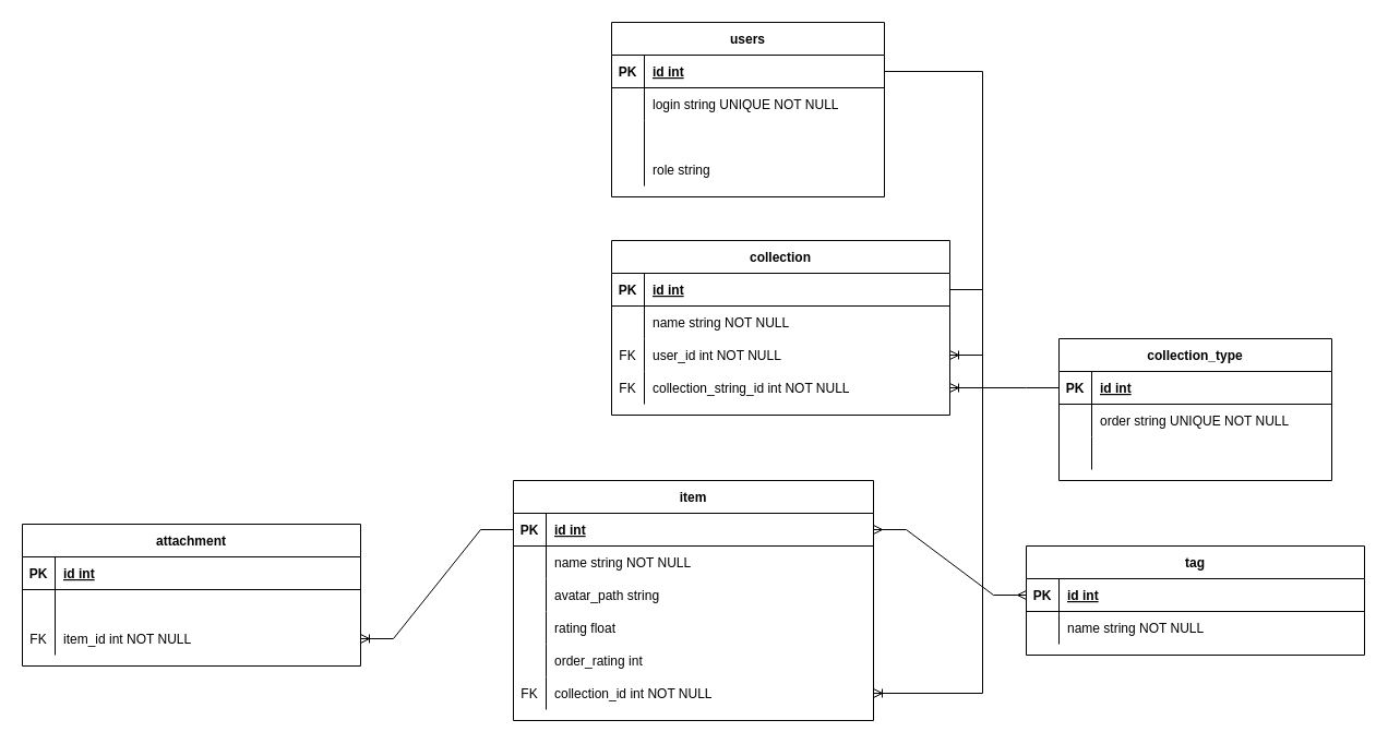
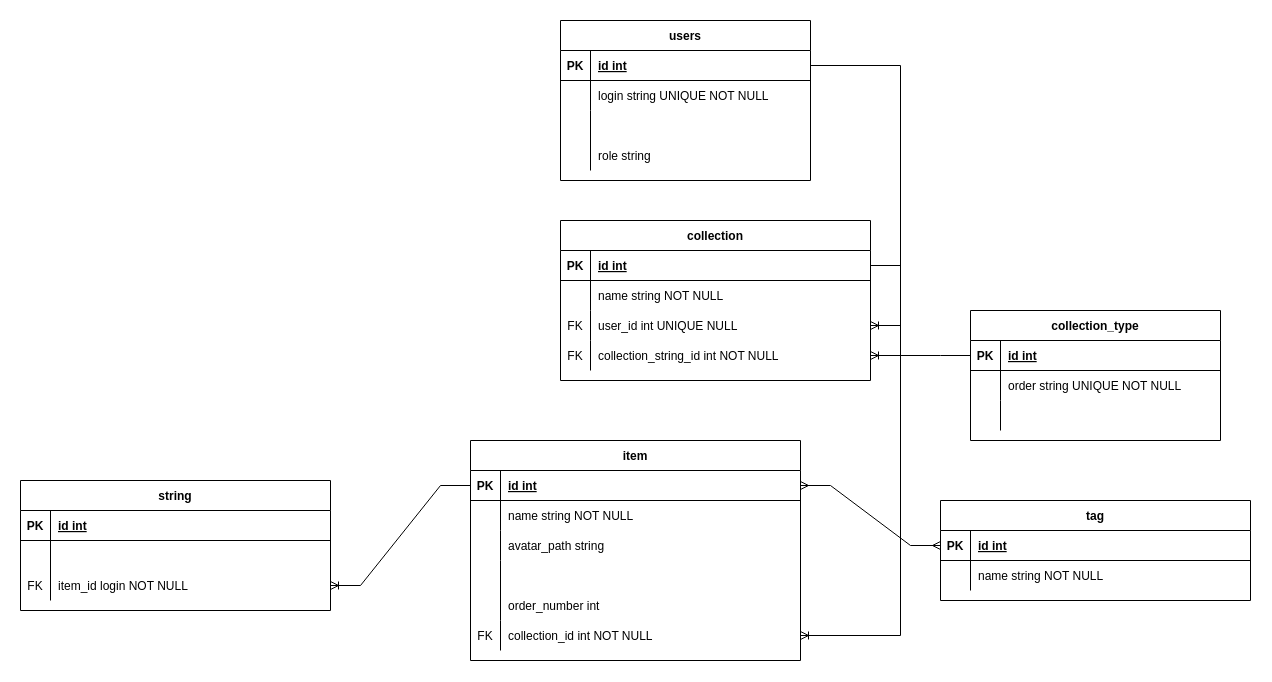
  <mxCell id="0" />
  <mxCell id="1" parent="0" />
  <mxCell id="2" value="users" style="shape=table;startSize=30;container=1;collapsible=1;childLayout=tableLayout;fixedRows=1;rowLines=0;fontStyle=1;align=center;resizeLast=1;" parent="1" vertex="1"><mxGeometry x="560" y="20" width="250" height="160" as="geometry" /></mxCell>
  <mxCell id="3" value="" style="shape=partialRectangle;collapsible=0;dropTarget=0;pointerEvents=0;fillColor=none;points=[[0,0.5],[1,0.5]];portConstraint=eastwest;top=0;left=0;right=0;bottom=1;" parent="2" vertex="1"><mxGeometry y="30" width="250" height="30" as="geometry" /></mxCell>
  <mxCell id="4" value="PK" style="shape=partialRectangle;overflow=hidden;connectable=0;fillColor=none;top=0;left=0;bottom=0;right=0;fontStyle=1;" parent="3" vertex="1"><mxGeometry width="30" height="30" as="geometry"><mxRectangle width="30" height="30" as="alternateBounds" /></mxGeometry></mxCell>
  <mxCell id="5" value="id int" style="shape=partialRectangle;overflow=hidden;connectable=0;fillColor=none;top=0;left=0;bottom=0;right=0;align=left;spacingLeft=6;fontStyle=5;" parent="3" vertex="1"><mxGeometry x="30" width="220" height="30" as="geometry"><mxRectangle width="220" height="30" as="alternateBounds" /></mxGeometry></mxCell>
  <mxCell id="6" value="" style="shape=partialRectangle;collapsible=0;dropTarget=0;pointerEvents=0;fillColor=none;points=[[0,0.5],[1,0.5]];portConstraint=eastwest;top=0;left=0;right=0;bottom=0;" parent="2" vertex="1"><mxGeometry y="60" width="250" height="30" as="geometry" /></mxCell>
  <mxCell id="7" value="" style="shape=partialRectangle;overflow=hidden;connectable=0;fillColor=none;top=0;left=0;bottom=0;right=0;" parent="6" vertex="1"><mxGeometry width="30" height="30" as="geometry"><mxRectangle width="30" height="30" as="alternateBounds" /></mxGeometry></mxCell>
  <mxCell id="8" value="login string UNIQUE NOT NULL" style="shape=partialRectangle;overflow=hidden;connectable=0;fillColor=none;top=0;left=0;bottom=0;right=0;align=left;spacingLeft=6;" parent="6" vertex="1"><mxGeometry x="30" width="220" height="30" as="geometry"><mxRectangle width="220" height="30" as="alternateBounds" /></mxGeometry></mxCell>
  <mxCell id="9" value="" style="shape=partialRectangle;collapsible=0;dropTarget=0;pointerEvents=0;fillColor=none;points=[[0,0.5],[1,0.5]];portConstraint=eastwest;top=0;left=0;right=0;bottom=0;" parent="2" vertex="1"><mxGeometry y="90" width="250" height="30" as="geometry" /></mxCell>
  <mxCell id="10" value="" style="shape=partialRectangle;overflow=hidden;connectable=0;fillColor=none;top=0;left=0;bottom=0;right=0;" parent="9" vertex="1"><mxGeometry width="30" height="30" as="geometry"><mxRectangle width="30" height="30" as="alternateBounds" /></mxGeometry></mxCell>
  <mxCell id="11" value="" style="shape=partialRectangle;collapsible=0;dropTarget=0;pointerEvents=0;fillColor=none;points=[[0,0.5],[1,0.5]];portConstraint=eastwest;top=0;left=0;right=0;bottom=0;" parent="2" vertex="1"><mxGeometry y="120" width="250" height="30" as="geometry" /></mxCell>
  <mxCell id="12" value="" style="shape=partialRectangle;overflow=hidden;connectable=0;fillColor=none;top=0;left=0;bottom=0;right=0;" parent="11" vertex="1"><mxGeometry width="30" height="30" as="geometry"><mxRectangle width="30" height="30" as="alternateBounds" /></mxGeometry></mxCell>
  <mxCell id="13" value="role string" style="shape=partialRectangle;overflow=hidden;connectable=0;fillColor=none;top=0;left=0;bottom=0;right=0;align=left;spacingLeft=6;" parent="11" vertex="1"><mxGeometry x="30" width="220" height="30" as="geometry"><mxRectangle width="220" height="30" as="alternateBounds" /></mxGeometry></mxCell>
  <mxCell id="14" value="collection_type" style="shape=table;startSize=30;container=1;collapsible=1;childLayout=tableLayout;fixedRows=1;rowLines=0;fontStyle=1;align=center;resizeLast=1;" parent="1" vertex="1"><mxGeometry x="970" y="310" width="250" height="130" as="geometry" /></mxCell>
  <mxCell id="15" value="" style="shape=partialRectangle;collapsible=0;dropTarget=0;pointerEvents=0;fillColor=none;points=[[0,0.5],[1,0.5]];portConstraint=eastwest;top=0;left=0;right=0;bottom=1;" parent="14" vertex="1"><mxGeometry y="30" width="250" height="30" as="geometry" /></mxCell>
  <mxCell id="16" value="PK" style="shape=partialRectangle;overflow=hidden;connectable=0;fillColor=none;top=0;left=0;bottom=0;right=0;fontStyle=1;" parent="15" vertex="1"><mxGeometry width="30" height="30" as="geometry"><mxRectangle width="30" height="30" as="alternateBounds" /></mxGeometry></mxCell>
  <mxCell id="17" value="id int" style="shape=partialRectangle;overflow=hidden;connectable=0;fillColor=none;top=0;left=0;bottom=0;right=0;align=left;spacingLeft=6;fontStyle=5;" parent="15" vertex="1"><mxGeometry x="30" width="220" height="30" as="geometry"><mxRectangle width="220" height="30" as="alternateBounds" /></mxGeometry></mxCell>
  <mxCell id="18" value="" style="shape=partialRectangle;collapsible=0;dropTarget=0;pointerEvents=0;fillColor=none;points=[[0,0.5],[1,0.5]];portConstraint=eastwest;top=0;left=0;right=0;bottom=0;" parent="14" vertex="1"><mxGeometry y="60" width="250" height="30" as="geometry" /></mxCell>
  <mxCell id="19" value="" style="shape=partialRectangle;overflow=hidden;connectable=0;fillColor=none;top=0;left=0;bottom=0;right=0;" parent="18" vertex="1"><mxGeometry width="30" height="30" as="geometry"><mxRectangle width="30" height="30" as="alternateBounds" /></mxGeometry></mxCell>
  <mxCell id="20" value="order string UNIQUE NOT NULL" style="shape=partialRectangle;overflow=hidden;connectable=0;fillColor=none;top=0;left=0;bottom=0;right=0;align=left;spacingLeft=6;" parent="18" vertex="1"><mxGeometry x="30" width="220" height="30" as="geometry"><mxRectangle width="220" height="30" as="alternateBounds" /></mxGeometry></mxCell>
  <mxCell id="21" value="" style="shape=partialRectangle;collapsible=0;dropTarget=0;pointerEvents=0;fillColor=none;points=[[0,0.5],[1,0.5]];portConstraint=eastwest;top=0;left=0;right=0;bottom=0;" parent="14" vertex="1"><mxGeometry y="90" width="250" height="30" as="geometry" /></mxCell>
  <mxCell id="22" value="" style="shape=partialRectangle;overflow=hidden;connectable=0;fillColor=none;top=0;left=0;bottom=0;right=0;" parent="21" vertex="1"><mxGeometry width="30" height="30" as="geometry"><mxRectangle width="30" height="30" as="alternateBounds" /></mxGeometry></mxCell>
  <mxCell id="23" value="" style="shape=partialRectangle;overflow=hidden;connectable=0;fillColor=none;top=0;left=0;bottom=0;right=0;align=left;spacingLeft=6;" parent="21" vertex="1"><mxGeometry x="30" width="220" height="30" as="geometry"><mxRectangle width="220" height="30" as="alternateBounds" /></mxGeometry></mxCell>
  <mxCell id="24" value="collection" style="shape=table;startSize=30;container=1;collapsible=1;childLayout=tableLayout;fixedRows=1;rowLines=0;fontStyle=1;align=center;resizeLast=1;" parent="1" vertex="1"><mxGeometry x="560" y="220" width="310" height="160" as="geometry" /></mxCell>
  <mxCell id="25" value="" style="shape=partialRectangle;collapsible=0;dropTarget=0;pointerEvents=0;fillColor=none;points=[[0,0.5],[1,0.5]];portConstraint=eastwest;top=0;left=0;right=0;bottom=1;" parent="24" vertex="1"><mxGeometry y="30" width="310" height="30" as="geometry" /></mxCell>
  <mxCell id="26" value="PK" style="shape=partialRectangle;overflow=hidden;connectable=0;fillColor=none;top=0;left=0;bottom=0;right=0;fontStyle=1;" parent="25" vertex="1"><mxGeometry width="30" height="30" as="geometry"><mxRectangle width="30" height="30" as="alternateBounds" /></mxGeometry></mxCell>
  <mxCell id="27" value="id int" style="shape=partialRectangle;overflow=hidden;connectable=0;fillColor=none;top=0;left=0;bottom=0;right=0;align=left;spacingLeft=6;fontStyle=5;" parent="25" vertex="1"><mxGeometry x="30" width="280" height="30" as="geometry"><mxRectangle width="280" height="30" as="alternateBounds" /></mxGeometry></mxCell>
  <mxCell id="28" value="" style="shape=partialRectangle;collapsible=0;dropTarget=0;pointerEvents=0;fillColor=none;points=[[0,0.5],[1,0.5]];portConstraint=eastwest;top=0;left=0;right=0;bottom=0;" parent="24" vertex="1"><mxGeometry y="60" width="310" height="30" as="geometry" /></mxCell>
  <mxCell id="29" value="" style="shape=partialRectangle;overflow=hidden;connectable=0;fillColor=none;top=0;left=0;bottom=0;right=0;" parent="28" vertex="1"><mxGeometry width="30" height="30" as="geometry"><mxRectangle width="30" height="30" as="alternateBounds" /></mxGeometry></mxCell>
  <mxCell id="30" value="name string NOT NULL" style="shape=partialRectangle;overflow=hidden;connectable=0;fillColor=none;top=0;left=0;bottom=0;right=0;align=left;spacingLeft=6;" parent="28" vertex="1"><mxGeometry x="30" width="280" height="30" as="geometry"><mxRectangle width="280" height="30" as="alternateBounds" /></mxGeometry></mxCell>
  <mxCell id="31" value="" style="shape=partialRectangle;collapsible=0;dropTarget=0;pointerEvents=0;fillColor=none;points=[[0,0.5],[1,0.5]];portConstraint=eastwest;top=0;left=0;right=0;bottom=0;" parent="24" vertex="1"><mxGeometry y="90" width="310" height="30" as="geometry" /></mxCell>
  <mxCell id="32" value="FK" style="shape=partialRectangle;overflow=hidden;connectable=0;fillColor=none;top=0;left=0;bottom=0;right=0;" parent="31" vertex="1"><mxGeometry width="30" height="30" as="geometry"><mxRectangle width="30" height="30" as="alternateBounds" /></mxGeometry></mxCell>
- <mxCell id="33" value="user_id int NOT NULL" style="shape=partialRectangle;overflow=hidden;connectable=0;fillColor=none;top=0;left=0;bottom=0;right=0;align=left;spacingLeft=6;" parent="31" vertex="1"><mxGeometry x="30" width="280" height="30" as="geometry"><mxRectangle width="280" height="30" as="alternateBounds" /></mxGeometry></mxCell>
+ <mxCell id="33" value="user_id int UNIQUE NULL" style="shape=partialRectangle;overflow=hidden;connectable=0;fillColor=none;top=0;left=0;bottom=0;right=0;align=left;spacingLeft=6;" parent="31" vertex="1"><mxGeometry x="30" width="280" height="30" as="geometry"><mxRectangle width="280" height="30" as="alternateBounds" /></mxGeometry></mxCell>
  <mxCell id="34" value="" style="shape=partialRectangle;collapsible=0;dropTarget=0;pointerEvents=0;fillColor=none;points=[[0,0.5],[1,0.5]];portConstraint=eastwest;top=0;left=0;right=0;bottom=0;" parent="24" vertex="1"><mxGeometry y="120" width="310" height="30" as="geometry" /></mxCell>
  <mxCell id="35" value="FK" style="shape=partialRectangle;overflow=hidden;connectable=0;fillColor=none;top=0;left=0;bottom=0;right=0;" parent="34" vertex="1"><mxGeometry width="30" height="30" as="geometry"><mxRectangle width="30" height="30" as="alternateBounds" /></mxGeometry></mxCell>
  <mxCell id="36" value="collection_string_id int NOT NULL" style="shape=partialRectangle;overflow=hidden;connectable=0;fillColor=none;top=0;left=0;bottom=0;right=0;align=left;spacingLeft=6;" parent="34" vertex="1"><mxGeometry x="30" width="280" height="30" as="geometry"><mxRectangle width="280" height="30" as="alternateBounds" /></mxGeometry></mxCell>
  <mxCell id="37" value="" style="edgeStyle=entityRelationEdgeStyle;fontSize=12;html=1;endArrow=ERoneToMany;rounded=0;" parent="1" source="3" target="31" edge="1"><mxGeometry width="100" height="100" relative="1" as="geometry"><mxPoint x="720" y="750" as="sourcePoint" /><mxPoint x="820" y="650" as="targetPoint" /></mxGeometry></mxCell>
  <mxCell id="38" value="" style="edgeStyle=entityRelationEdgeStyle;fontSize=12;html=1;endArrow=ERoneToMany;rounded=0;" parent="1" source="15" target="34" edge="1"><mxGeometry width="100" height="100" relative="1" as="geometry"><mxPoint x="660" y="555" as="sourcePoint" /><mxPoint x="710" y="945" as="targetPoint" /></mxGeometry></mxCell>
  <mxCell id="39" value="item" style="shape=table;startSize=30;container=1;collapsible=1;childLayout=tableLayout;fixedRows=1;rowLines=0;fontStyle=1;align=center;resizeLast=1;" parent="1" vertex="1"><mxGeometry x="470" y="440" width="330" height="220" as="geometry" /></mxCell>
  <mxCell id="40" value="" style="shape=partialRectangle;collapsible=0;dropTarget=0;pointerEvents=0;fillColor=none;points=[[0,0.5],[1,0.5]];portConstraint=eastwest;top=0;left=0;right=0;bottom=1;" parent="39" vertex="1"><mxGeometry y="30" width="330" height="30" as="geometry" /></mxCell>
  <mxCell id="41" value="PK" style="shape=partialRectangle;overflow=hidden;connectable=0;fillColor=none;top=0;left=0;bottom=0;right=0;fontStyle=1;" parent="40" vertex="1"><mxGeometry width="30" height="30" as="geometry"><mxRectangle width="30" height="30" as="alternateBounds" /></mxGeometry></mxCell>
  <mxCell id="42" value="id int" style="shape=partialRectangle;overflow=hidden;connectable=0;fillColor=none;top=0;left=0;bottom=0;right=0;align=left;spacingLeft=6;fontStyle=5;" parent="40" vertex="1"><mxGeometry x="30" width="300" height="30" as="geometry"><mxRectangle width="300" height="30" as="alternateBounds" /></mxGeometry></mxCell>
  <mxCell id="43" value="" style="shape=partialRectangle;collapsible=0;dropTarget=0;pointerEvents=0;fillColor=none;points=[[0,0.5],[1,0.5]];portConstraint=eastwest;top=0;left=0;right=0;bottom=0;" parent="39" vertex="1"><mxGeometry y="60" width="330" height="30" as="geometry" /></mxCell>
  <mxCell id="44" value="" style="shape=partialRectangle;overflow=hidden;connectable=0;fillColor=none;top=0;left=0;bottom=0;right=0;" parent="43" vertex="1"><mxGeometry width="30" height="30" as="geometry"><mxRectangle width="30" height="30" as="alternateBounds" /></mxGeometry></mxCell>
  <mxCell id="45" value="name string NOT NULL" style="shape=partialRectangle;overflow=hidden;connectable=0;fillColor=none;top=0;left=0;bottom=0;right=0;align=left;spacingLeft=6;" parent="43" vertex="1"><mxGeometry x="30" width="300" height="30" as="geometry"><mxRectangle width="300" height="30" as="alternateBounds" /></mxGeometry></mxCell>
  <mxCell id="46" value="" style="shape=partialRectangle;collapsible=0;dropTarget=0;pointerEvents=0;fillColor=none;points=[[0,0.5],[1,0.5]];portConstraint=eastwest;top=0;left=0;right=0;bottom=0;" parent="39" vertex="1"><mxGeometry y="90" width="330" height="30" as="geometry" /></mxCell>
  <mxCell id="47" value="" style="shape=partialRectangle;overflow=hidden;connectable=0;fillColor=none;top=0;left=0;bottom=0;right=0;" parent="46" vertex="1"><mxGeometry width="30" height="30" as="geometry"><mxRectangle width="30" height="30" as="alternateBounds" /></mxGeometry></mxCell>
  <mxCell id="48" value="avatar_path string" style="shape=partialRectangle;overflow=hidden;connectable=0;fillColor=none;top=0;left=0;bottom=0;right=0;align=left;spacingLeft=6;" parent="46" vertex="1"><mxGeometry x="30" width="300" height="30" as="geometry"><mxRectangle width="300" height="30" as="alternateBounds" /></mxGeometry></mxCell>
  <mxCell id="49" value="" style="shape=partialRectangle;collapsible=0;dropTarget=0;pointerEvents=0;fillColor=none;points=[[0,0.5],[1,0.5]];portConstraint=eastwest;top=0;left=0;right=0;bottom=0;" parent="39" vertex="1"><mxGeometry y="120" width="330" height="30" as="geometry" /></mxCell>
  <mxCell id="50" value="" style="shape=partialRectangle;overflow=hidden;connectable=0;fillColor=none;top=0;left=0;bottom=0;right=0;" parent="49" vertex="1"><mxGeometry width="30" height="30" as="geometry"><mxRectangle width="30" height="30" as="alternateBounds" /></mxGeometry></mxCell>
- <mxCell id="51" value="rating float" style="shape=partialRectangle;overflow=hidden;connectable=0;fillColor=none;top=0;left=0;bottom=0;right=0;align=left;spacingLeft=6;" parent="49" vertex="1"><mxGeometry x="30" width="300" height="30" as="geometry"><mxRectangle width="300" height="30" as="alternateBounds" /></mxGeometry></mxCell>
  <mxCell id="52" value="" style="shape=partialRectangle;collapsible=0;dropTarget=0;pointerEvents=0;fillColor=none;points=[[0,0.5],[1,0.5]];portConstraint=eastwest;top=0;left=0;right=0;bottom=0;" parent="39" vertex="1"><mxGeometry y="150" width="330" height="30" as="geometry" /></mxCell>
  <mxCell id="53" value="" style="shape=partialRectangle;overflow=hidden;connectable=0;fillColor=none;top=0;left=0;bottom=0;right=0;" parent="52" vertex="1"><mxGeometry width="30" height="30" as="geometry"><mxRectangle width="30" height="30" as="alternateBounds" /></mxGeometry></mxCell>
- <mxCell id="54" value="order_rating int " style="shape=partialRectangle;overflow=hidden;connectable=0;fillColor=none;top=0;left=0;bottom=0;right=0;align=left;spacingLeft=6;" parent="52" vertex="1"><mxGeometry x="30" width="300" height="30" as="geometry"><mxRectangle width="300" height="30" as="alternateBounds" /></mxGeometry></mxCell>
+ <mxCell id="54" value="order_number int " style="shape=partialRectangle;overflow=hidden;connectable=0;fillColor=none;top=0;left=0;bottom=0;right=0;align=left;spacingLeft=6;" parent="52" vertex="1"><mxGeometry x="30" width="300" height="30" as="geometry"><mxRectangle width="300" height="30" as="alternateBounds" /></mxGeometry></mxCell>
  <mxCell id="55" value="" style="shape=partialRectangle;collapsible=0;dropTarget=0;pointerEvents=0;fillColor=none;points=[[0,0.5],[1,0.5]];portConstraint=eastwest;top=0;left=0;right=0;bottom=0;" parent="39" vertex="1"><mxGeometry y="180" width="330" height="30" as="geometry" /></mxCell>
  <mxCell id="56" value="FK" style="shape=partialRectangle;overflow=hidden;connectable=0;fillColor=none;top=0;left=0;bottom=0;right=0;" parent="55" vertex="1"><mxGeometry width="30" height="30" as="geometry"><mxRectangle width="30" height="30" as="alternateBounds" /></mxGeometry></mxCell>
  <mxCell id="57" value="collection_id int NOT NULL" style="shape=partialRectangle;overflow=hidden;connectable=0;fillColor=none;top=0;left=0;bottom=0;right=0;align=left;spacingLeft=6;" parent="55" vertex="1"><mxGeometry x="30" width="300" height="30" as="geometry"><mxRectangle width="300" height="30" as="alternateBounds" /></mxGeometry></mxCell>
- <mxCell id="58" value="attachment" style="shape=table;startSize=30;container=1;collapsible=1;childLayout=tableLayout;fixedRows=1;rowLines=0;fontStyle=1;align=center;resizeLast=1;" parent="1" vertex="1"><mxGeometry x="20" y="480" width="310" height="130" as="geometry" /></mxCell>
+ <mxCell id="58" value="string" style="shape=table;startSize=30;container=1;collapsible=1;childLayout=tableLayout;fixedRows=1;rowLines=0;fontStyle=1;align=center;resizeLast=1;" parent="1" vertex="1"><mxGeometry x="20" y="480" width="310" height="130" as="geometry" /></mxCell>
  <mxCell id="59" value="" style="shape=partialRectangle;collapsible=0;dropTarget=0;pointerEvents=0;fillColor=none;points=[[0,0.5],[1,0.5]];portConstraint=eastwest;top=0;left=0;right=0;bottom=1;" parent="58" vertex="1"><mxGeometry y="30" width="310" height="30" as="geometry" /></mxCell>
  <mxCell id="60" value="PK" style="shape=partialRectangle;overflow=hidden;connectable=0;fillColor=none;top=0;left=0;bottom=0;right=0;fontStyle=1;" parent="59" vertex="1"><mxGeometry width="30" height="30" as="geometry"><mxRectangle width="30" height="30" as="alternateBounds" /></mxGeometry></mxCell>
  <mxCell id="61" value="id int" style="shape=partialRectangle;overflow=hidden;connectable=0;fillColor=none;top=0;left=0;bottom=0;right=0;align=left;spacingLeft=6;fontStyle=5;" parent="59" vertex="1"><mxGeometry x="30" width="280" height="30" as="geometry"><mxRectangle width="280" height="30" as="alternateBounds" /></mxGeometry></mxCell>
  <mxCell id="62" value="" style="shape=partialRectangle;collapsible=0;dropTarget=0;pointerEvents=0;fillColor=none;points=[[0,0.5],[1,0.5]];portConstraint=eastwest;top=0;left=0;right=0;bottom=0;" parent="58" vertex="1"><mxGeometry y="60" width="310" height="30" as="geometry" /></mxCell>
  <mxCell id="63" value="" style="shape=partialRectangle;overflow=hidden;connectable=0;fillColor=none;top=0;left=0;bottom=0;right=0;" parent="62" vertex="1"><mxGeometry width="30" height="30" as="geometry"><mxRectangle width="30" height="30" as="alternateBounds" /></mxGeometry></mxCell>
  <mxCell id="64" value="" style="shape=partialRectangle;collapsible=0;dropTarget=0;pointerEvents=0;fillColor=none;points=[[0,0.5],[1,0.5]];portConstraint=eastwest;top=0;left=0;right=0;bottom=0;" parent="58" vertex="1"><mxGeometry y="90" width="310" height="30" as="geometry" /></mxCell>
  <mxCell id="65" value="FK" style="shape=partialRectangle;overflow=hidden;connectable=0;fillColor=none;top=0;left=0;bottom=0;right=0;" parent="64" vertex="1"><mxGeometry width="30" height="30" as="geometry"><mxRectangle width="30" height="30" as="alternateBounds" /></mxGeometry></mxCell>
- <mxCell id="66" value="item_id int NOT NULL" style="shape=partialRectangle;overflow=hidden;connectable=0;fillColor=none;top=0;left=0;bottom=0;right=0;align=left;spacingLeft=6;" parent="64" vertex="1"><mxGeometry x="30" width="280" height="30" as="geometry"><mxRectangle width="280" height="30" as="alternateBounds" /></mxGeometry></mxCell>
+ <mxCell id="66" value="item_id login NOT NULL" style="shape=partialRectangle;overflow=hidden;connectable=0;fillColor=none;top=0;left=0;bottom=0;right=0;align=left;spacingLeft=6;" parent="64" vertex="1"><mxGeometry x="30" width="280" height="30" as="geometry"><mxRectangle width="280" height="30" as="alternateBounds" /></mxGeometry></mxCell>
  <mxCell id="67" value="" style="edgeStyle=entityRelationEdgeStyle;fontSize=12;html=1;endArrow=ERoneToMany;rounded=0;" parent="1" source="40" target="64" edge="1"><mxGeometry width="100" height="100" relative="1" as="geometry"><mxPoint x="860" y="645" as="sourcePoint" /><mxPoint x="900" y="600" as="targetPoint" /></mxGeometry></mxCell>
  <mxCell id="68" value="" style="edgeStyle=entityRelationEdgeStyle;fontSize=12;html=1;endArrow=ERoneToMany;rounded=0;" parent="1" source="25" target="55" edge="1"><mxGeometry width="100" height="100" relative="1" as="geometry"><mxPoint x="800" y="800" as="sourcePoint" /><mxPoint x="900" y="700" as="targetPoint" /></mxGeometry></mxCell>
  <mxCell id="69" value="tag" style="shape=table;startSize=30;container=1;collapsible=1;childLayout=tableLayout;fixedRows=1;rowLines=0;fontStyle=1;align=center;resizeLast=1;" parent="1" vertex="1"><mxGeometry x="940" y="500" width="310" height="100" as="geometry" /></mxCell>
  <mxCell id="70" value="" style="shape=partialRectangle;collapsible=0;dropTarget=0;pointerEvents=0;fillColor=none;points=[[0,0.5],[1,0.5]];portConstraint=eastwest;top=0;left=0;right=0;bottom=1;" parent="69" vertex="1"><mxGeometry y="30" width="310" height="30" as="geometry" /></mxCell>
  <mxCell id="71" value="PK" style="shape=partialRectangle;overflow=hidden;connectable=0;fillColor=none;top=0;left=0;bottom=0;right=0;fontStyle=1;" parent="70" vertex="1"><mxGeometry width="30" height="30" as="geometry"><mxRectangle width="30" height="30" as="alternateBounds" /></mxGeometry></mxCell>
  <mxCell id="72" value="id int" style="shape=partialRectangle;overflow=hidden;connectable=0;fillColor=none;top=0;left=0;bottom=0;right=0;align=left;spacingLeft=6;fontStyle=5;" parent="70" vertex="1"><mxGeometry x="30" width="280" height="30" as="geometry"><mxRectangle width="280" height="30" as="alternateBounds" /></mxGeometry></mxCell>
  <mxCell id="73" value="" style="shape=partialRectangle;collapsible=0;dropTarget=0;pointerEvents=0;fillColor=none;points=[[0,0.5],[1,0.5]];portConstraint=eastwest;top=0;left=0;right=0;bottom=0;" parent="69" vertex="1"><mxGeometry y="60" width="310" height="30" as="geometry" /></mxCell>
  <mxCell id="74" value="" style="shape=partialRectangle;overflow=hidden;connectable=0;fillColor=none;top=0;left=0;bottom=0;right=0;" parent="73" vertex="1"><mxGeometry width="30" height="30" as="geometry"><mxRectangle width="30" height="30" as="alternateBounds" /></mxGeometry></mxCell>
  <mxCell id="75" value="name string NOT NULL" style="shape=partialRectangle;overflow=hidden;connectable=0;fillColor=none;top=0;left=0;bottom=0;right=0;align=left;spacingLeft=6;" parent="73" vertex="1"><mxGeometry x="30" width="280" height="30" as="geometry"><mxRectangle width="280" height="30" as="alternateBounds" /></mxGeometry></mxCell>
  <mxCell id="76" value="" style="edgeStyle=entityRelationEdgeStyle;fontSize=12;html=1;endArrow=ERmany;startArrow=ERmany;rounded=0;" edge="1" parent="1" source="40" target="70"><mxGeometry width="100" height="100" relative="1" as="geometry"><mxPoint x="760" y="660" as="sourcePoint" /><mxPoint x="860" y="560" as="targetPoint" /></mxGeometry></mxCell>
